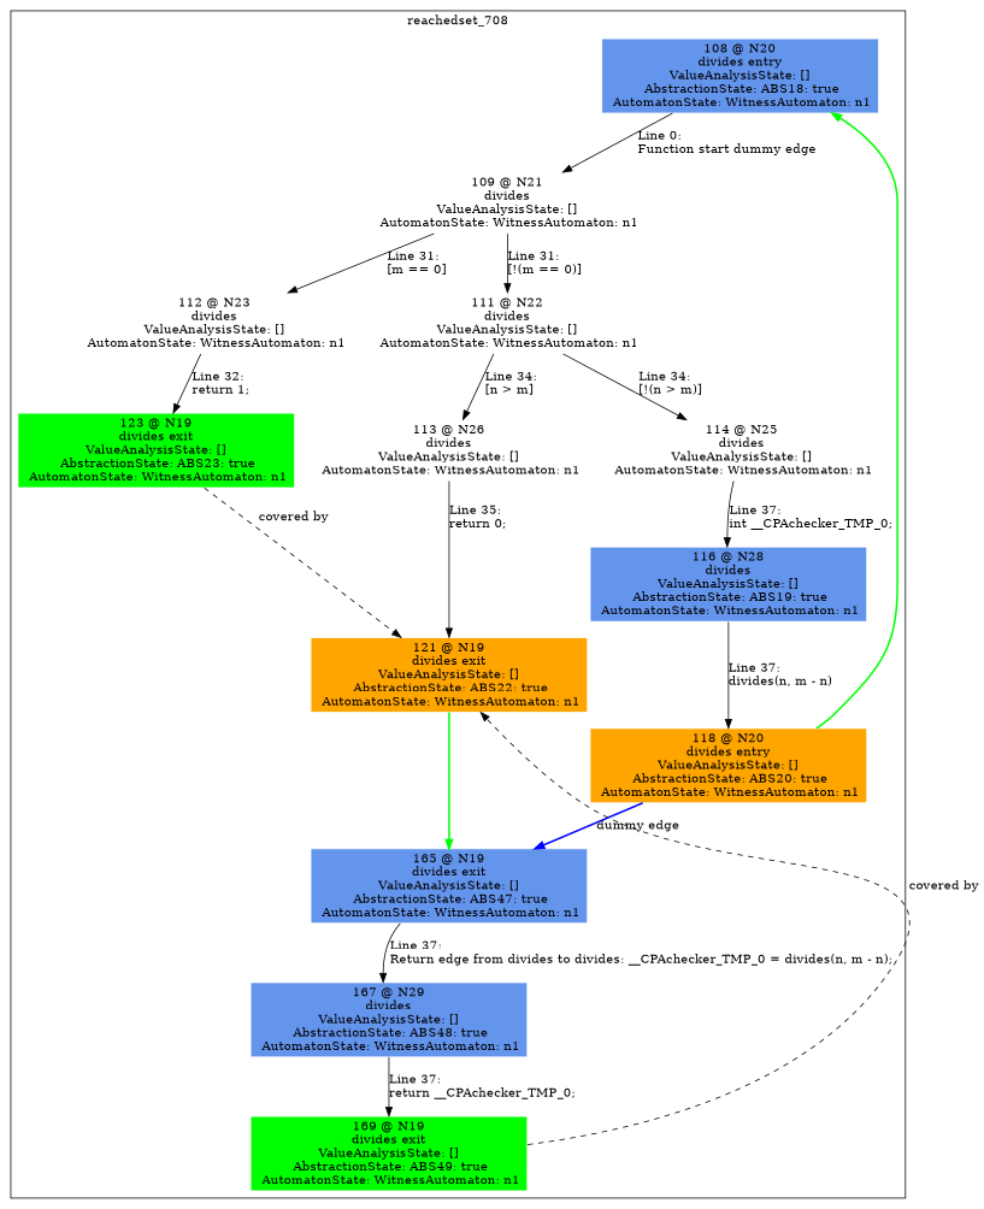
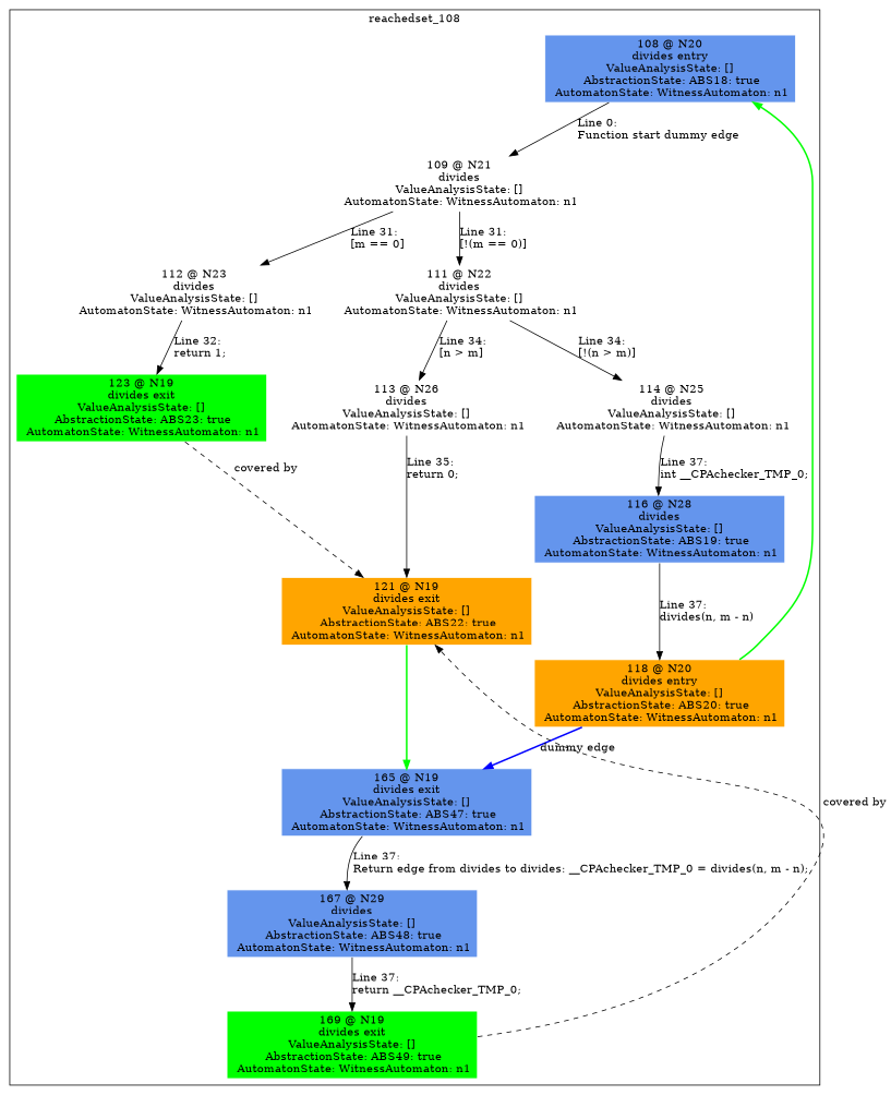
  digraph {
    node [color=white shape=box style=filled]
    n1 [fillcolor=cornflowerblue label="108 @ N20\ndivides entry\nValueAnalysisState: []\n AbstractionState: ABS18: true\n AutomatonState: WitnessAutomaton: n1\n"]
    n2 [label="109 @ N21\ndivides\nValueAnalysisState: []\n AutomatonState: WitnessAutomaton: n1\n"]
    n3 [label="112 @ N23\ndivides\nValueAnalysisState: []\n AutomatonState: WitnessAutomaton: n1\n"]
    n4 [label="111 @ N22\ndivides\nValueAnalysisState: []\n AutomatonState: WitnessAutomaton: n1\n"]
    n5 [fillcolor=green label="123 @ N19\ndivides exit\nValueAnalysisState: []\n AbstractionState: ABS23: true\n AutomatonState: WitnessAutomaton: n1\n"]
    n6 [fillcolor=orange label="121 @ N19\ndivides exit\nValueAnalysisState: []\n AbstractionState: ABS22: true\n AutomatonState: WitnessAutomaton: n1\n"]
    n7 [label="114 @ N25\ndivides\nValueAnalysisState: []\n AutomatonState: WitnessAutomaton: n1\n"]
    n8 [label="113 @ N26\ndivides\nValueAnalysisState: []\n AutomatonState: WitnessAutomaton: n1\n"]
    n9 [fillcolor=cornflowerblue label="116 @ N28\ndivides\nValueAnalysisState: []\n AbstractionState: ABS19: true\n AutomatonState: WitnessAutomaton: n1\n"]
    n10 [fillcolor=orange label="118 @ N20\ndivides entry\nValueAnalysisState: []\n AbstractionState: ABS20: true\n AutomatonState: WitnessAutomaton: n1\n"]
    n11 [fillcolor=cornflowerblue label="165 @ N19\ndivides exit\nValueAnalysisState: []\n AbstractionState: ABS47: true\n AutomatonState: WitnessAutomaton: n1\n"]
    n12 [fillcolor=cornflowerblue label="167 @ N29\ndivides\nValueAnalysisState: []\n AbstractionState: ABS48: true\n AutomatonState: WitnessAutomaton: n1\n"]
    n13 [fillcolor=green label="169 @ N19\ndivides exit\nValueAnalysisState: []\n AbstractionState: ABS49: true\n AutomatonState: WitnessAutomaton: n1\n"]
    subgraph cluster_1 {
-     label=reachedset_708
+     label=reachedset_108
      n1
      n2
      n3
      n4
      n5
      n6
      n7
      n8
      n9
      n10
      n11
      n12
      n13
    }
    n1 -> n2 [label="Line 0: \lFunction start dummy edge\l"]
    n2 -> n3 [label="Line 31: \l[m == 0]\l"]
    n2 -> n4 [label="Line 31: \l[!(m == 0)]\l"]
    n3 -> n5 [label="Line 32: \lreturn 1;\l"]
    n4 -> n7 [label="Line 34: \l[!(n > m)]\l"]
    n4 -> n8 [label="Line 34: \l[n > m]\l"]
    n5 -> n6 [label="covered by" style=dashed weight=0]
    n6 -> n11 [color=green style=bold]
    n7 -> n9 [label="Line 37: \lint __CPAchecker_TMP_0;\l"]
    n8 -> n6 [label="Line 35: \lreturn 0;\l"]
    n9 -> n10 [label="Line 37: \ldivides(n, m - n)\l"]
    n10 -> n1 [color=green style=bold]
    n10 -> n11 [color=blue label="dummy edge" style=bold]
    n11 -> n12 [label="Line 37: \lReturn edge from divides to divides: __CPAchecker_TMP_0 = divides(n, m - n);\l"]
    n12 -> n13 [label="Line 37: \lreturn __CPAchecker_TMP_0;\l"]
    n13 -> n6 [label="covered by" style=dashed weight=0]
  }
